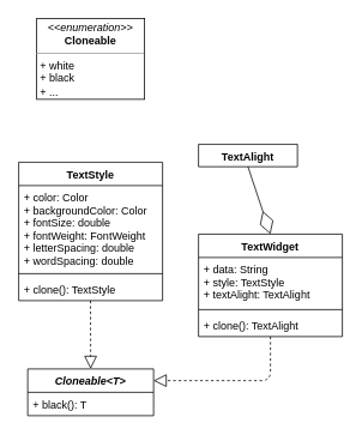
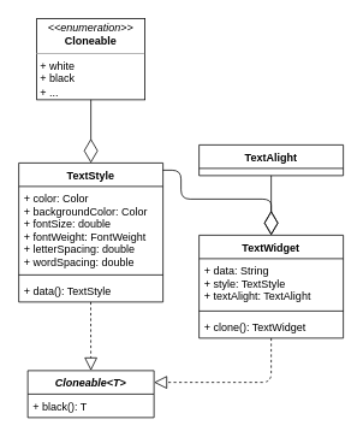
  <mxCell id="0" />
  <mxCell id="1" parent="0" />
  <mxCell id="2" value="&lt;p style=&quot;margin: 0px ; margin-top: 4px ; text-align: center&quot;&gt;&lt;i&gt;&amp;lt;&amp;lt;enumeration&amp;gt;&amp;gt;&lt;/i&gt;&lt;br&gt;&lt;b&gt;Cloneable&lt;/b&gt;&lt;/p&gt;&lt;hr size=&quot;1&quot;&gt;&lt;p style=&quot;margin: 0px ; margin-left: 4px&quot;&gt;+ white&lt;br&gt;+ black&lt;/p&gt;&lt;p style=&quot;margin: 0px ; margin-left: 4px&quot;&gt;+ ...&lt;/p&gt;" style="verticalAlign=top;align=left;overflow=fill;fontSize=12;fontFamily=Helvetica;html=1;" vertex="1" parent="1"><mxGeometry x="40" y="20" width="120" height="90" as="geometry" /></mxCell>
- <mxCell id="4" value="TextAlight" style="swimlane;fontStyle=1;align=center;verticalAlign=top;childLayout=stackLayout;horizontal=1;startSize=26;horizontalStack=0;resizeParent=1;resizeParentMax=0;resizeLast=0;collapsible=1;marginBottom=0;" vertex="1" parent="1"><mxGeometry x="220" y="160" width="110" height="25" as="geometry" /></mxCell>
+ <mxCell id="3" value="" style="endArrow=diamondThin;endFill=0;endSize=24;html=1;entryX=0.5;entryY=0;entryDx=0;entryDy=0;exitX=0.5;exitY=1;exitDx=0;exitDy=0;" edge="1" parent="1" source="2" target="11"><mxGeometry width="160" relative="1" as="geometry"><mxPoint x="40" y="170" as="sourcePoint" /><mxPoint x="100" y="180" as="targetPoint" /></mxGeometry></mxCell>
+ <mxCell id="4" value="TextAlight" style="swimlane;fontStyle=1;align=center;verticalAlign=top;childLayout=stackLayout;horizontal=1;startSize=26;horizontalStack=0;resizeParent=1;resizeParentMax=0;resizeLast=0;collapsible=1;marginBottom=0;" vertex="1" parent="1"><mxGeometry x="220" y="160" width="160" height="34" as="geometry" /></mxCell>
  <mxCell id="5" value="Cloneable&lt;T&gt;" style="swimlane;fontStyle=3;align=center;verticalAlign=top;childLayout=stackLayout;horizontal=1;startSize=26;horizontalStack=0;resizeParent=1;resizeParentMax=0;resizeLast=0;collapsible=1;marginBottom=0;" vertex="1" parent="1"><mxGeometry x="30" y="410" width="140" height="52" as="geometry" /></mxCell>
  <mxCell id="6" value="+ black(): T" style="text;strokeColor=none;fillColor=none;align=left;verticalAlign=top;spacingLeft=4;spacingRight=4;overflow=hidden;rotatable=0;points=[[0,0.5],[1,0.5]];portConstraint=eastwest;" vertex="1" parent="5"><mxGeometry y="26" width="140" height="26" as="geometry" /></mxCell>
  <mxCell id="7" value="TextWidget" style="swimlane;fontStyle=1;align=center;verticalAlign=top;childLayout=stackLayout;horizontal=1;startSize=26;horizontalStack=0;resizeParent=1;resizeParentMax=0;resizeLast=0;collapsible=1;marginBottom=0;" vertex="1" parent="1"><mxGeometry x="220" y="260" width="160" height="114" as="geometry" /></mxCell>
  <mxCell id="8" value="+ data: String&#10;+ style: TextStyle&#10;+ textAlight: TextAlight" style="text;strokeColor=none;fillColor=none;align=left;verticalAlign=top;spacingLeft=4;spacingRight=4;overflow=hidden;rotatable=0;points=[[0,0.5],[1,0.5]];portConstraint=eastwest;" vertex="1" parent="7"><mxGeometry y="26" width="160" height="54" as="geometry" /></mxCell>
  <mxCell id="9" value="" style="line;strokeWidth=1;fillColor=none;align=left;verticalAlign=middle;spacingTop=-1;spacingLeft=3;spacingRight=3;rotatable=0;labelPosition=right;points=[];portConstraint=eastwest;" vertex="1" parent="7"><mxGeometry y="80" width="160" height="8" as="geometry" /></mxCell>
- <mxCell id="10" value="+ clone(): TextAlight" style="text;strokeColor=none;fillColor=none;align=left;verticalAlign=top;spacingLeft=4;spacingRight=4;overflow=hidden;rotatable=0;points=[[0,0.5],[1,0.5]];portConstraint=eastwest;" vertex="1" parent="7"><mxGeometry y="88" width="160" height="26" as="geometry" /></mxCell>
+ <mxCell id="10" value="+ clone(): TextWidget" style="text;strokeColor=none;fillColor=none;align=left;verticalAlign=top;spacingLeft=4;spacingRight=4;overflow=hidden;rotatable=0;points=[[0,0.5],[1,0.5]];portConstraint=eastwest;" vertex="1" parent="7"><mxGeometry y="88" width="160" height="26" as="geometry" /></mxCell>
  <mxCell id="11" value="TextStyle" style="swimlane;fontStyle=1;align=center;verticalAlign=top;childLayout=stackLayout;horizontal=1;startSize=26;horizontalStack=0;resizeParent=1;resizeParentMax=0;resizeLast=0;collapsible=1;marginBottom=0;" vertex="1" parent="1"><mxGeometry x="20" y="180" width="160" height="154" as="geometry" /></mxCell>
  <mxCell id="12" value="+ color: Color&#10;+ backgroundColor: Color&#10;+ fontSize: double&#10;+ fontWeight: FontWeight&#10;+ letterSpacing: double&#10;+ wordSpacing: double" style="text;strokeColor=none;fillColor=none;align=left;verticalAlign=top;spacingLeft=4;spacingRight=4;overflow=hidden;rotatable=0;points=[[0,0.5],[1,0.5]];portConstraint=eastwest;" vertex="1" parent="11"><mxGeometry y="26" width="160" height="94" as="geometry" /></mxCell>
  <mxCell id="13" value="" style="line;strokeWidth=1;fillColor=none;align=left;verticalAlign=middle;spacingTop=-1;spacingLeft=3;spacingRight=3;rotatable=0;labelPosition=right;points=[];portConstraint=eastwest;" vertex="1" parent="11"><mxGeometry y="120" width="160" height="8" as="geometry" /></mxCell>
- <mxCell id="14" value="+ clone(): TextStyle" style="text;strokeColor=none;fillColor=none;align=left;verticalAlign=top;spacingLeft=4;spacingRight=4;overflow=hidden;rotatable=0;points=[[0,0.5],[1,0.5]];portConstraint=eastwest;" vertex="1" parent="11"><mxGeometry y="128" width="160" height="26" as="geometry" /></mxCell>
+ <mxCell id="14" value="+ data(): TextStyle" style="text;strokeColor=none;fillColor=none;align=left;verticalAlign=top;spacingLeft=4;spacingRight=4;overflow=hidden;rotatable=0;points=[[0,0.5],[1,0.5]];portConstraint=eastwest;" vertex="1" parent="11"><mxGeometry y="128" width="160" height="26" as="geometry" /></mxCell>
+ <mxCell id="15" value="" style="endArrow=diamondThin;endFill=0;endSize=24;html=1;entryX=0.5;entryY=0;entryDx=0;entryDy=0;exitX=0.999;exitY=0.052;exitDx=0;exitDy=0;exitPerimeter=0;" edge="1" parent="1" source="11" target="7"><mxGeometry width="160" relative="1" as="geometry"><mxPoint x="190" y="200" as="sourcePoint" /><mxPoint x="220" y="240" as="targetPoint" /><Array as="points"><mxPoint x="200" y="188" /><mxPoint x="200" y="220" /><mxPoint x="300" y="220" /></Array></mxGeometry></mxCell>
  <mxCell id="16" value="" style="endArrow=diamondThin;endFill=0;endSize=24;html=1;entryX=0.5;entryY=0;entryDx=0;entryDy=0;exitX=0.5;exitY=1;exitDx=0;exitDy=0;" edge="1" parent="1" source="4" target="7"><mxGeometry width="160" relative="1" as="geometry"><mxPoint x="100" y="200" as="sourcePoint" /><mxPoint x="260" y="200" as="targetPoint" /></mxGeometry></mxCell>
  <mxCell id="17" value="" style="endArrow=block;dashed=1;endFill=0;endSize=12;html=1;entryX=1;entryY=0.25;entryDx=0;entryDy=0;exitX=0.5;exitY=1;exitDx=0;exitDy=0;" edge="1" parent="1" source="7" target="5"><mxGeometry width="160" relative="1" as="geometry"><mxPoint x="300.645" y="380" as="sourcePoint" /><mxPoint x="200" y="440" as="targetPoint" /><Array as="points"><mxPoint x="300" y="423" /></Array></mxGeometry></mxCell>
  <mxCell id="18" value="" style="endArrow=block;dashed=1;endFill=0;endSize=12;html=1;entryX=0.5;entryY=0;entryDx=0;entryDy=0;exitX=0.499;exitY=1.002;exitDx=0;exitDy=0;exitPerimeter=0;" edge="1" parent="1" source="14" target="5"><mxGeometry width="160" relative="1" as="geometry"><mxPoint x="120" y="350" as="sourcePoint" /><mxPoint x="250" y="320" as="targetPoint" /></mxGeometry></mxCell>
